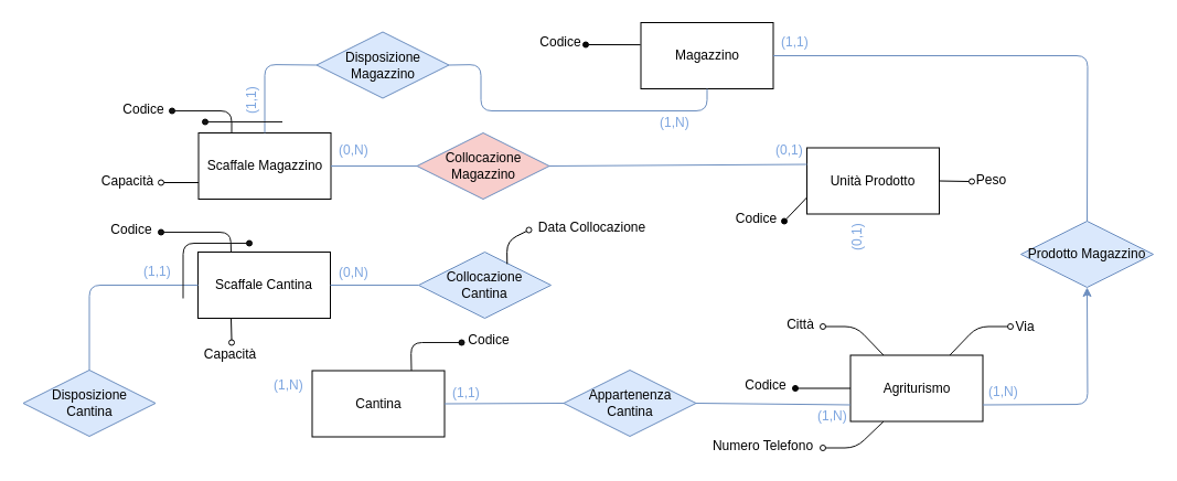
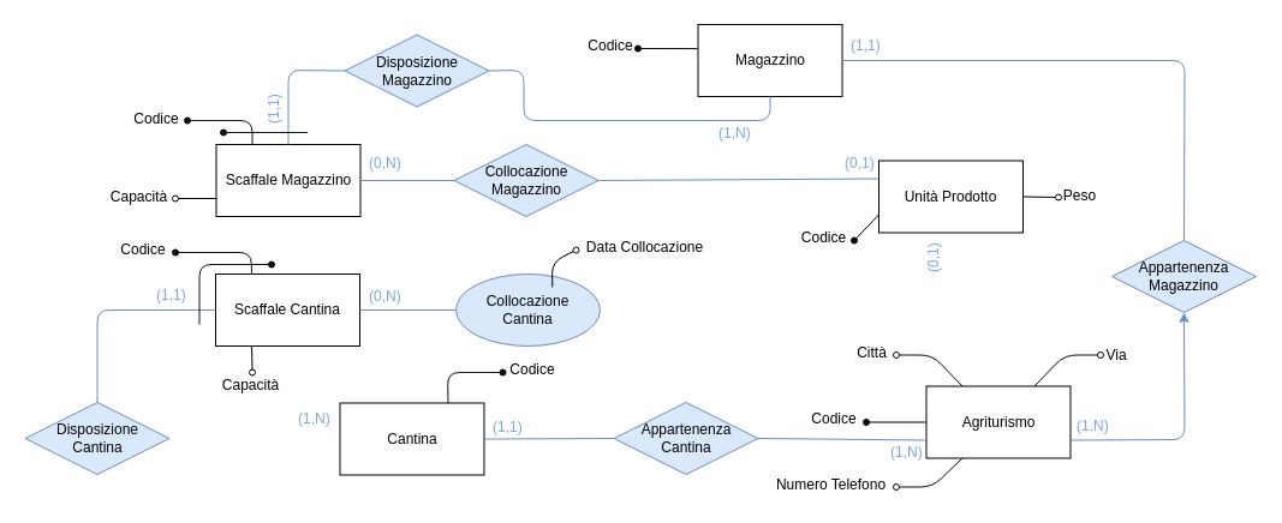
  <mxCell id="0" />
  <mxCell id="1" parent="0" />
  <mxCell id="2" value="Agriturismo" style="rounded=0;whiteSpace=wrap;html=1;" parent="1" vertex="1"><mxGeometry x="770.5" y="321.5" width="120" height="60" as="geometry" /></mxCell>
  <mxCell id="3" value="Magazzino" style="rounded=0;whiteSpace=wrap;html=1;" parent="1" vertex="1"><mxGeometry x="580.5" y="20" width="120" height="60" as="geometry" /></mxCell>
  <mxCell id="4" value="Scaffale Cantina" style="rounded=0;whiteSpace=wrap;html=1;" parent="1" vertex="1"><mxGeometry x="179" y="228" width="120" height="60" as="geometry" /></mxCell>
- <mxCell id="5" value="Collocazione &lt;br&gt;Cantina" style="rhombus;whiteSpace=wrap;html=1;fillColor=#dae8fc;strokeColor=#6c8ebf;" parent="1" vertex="1"><mxGeometry x="379" y="228" width="120" height="60" as="geometry" /></mxCell>
+ <mxCell id="5" value="Collocazione &lt;br&gt;Cantina" style="ellipse;whiteSpace=wrap;html=1;fillColor=#dae8fc;strokeColor=#6c8ebf;" parent="1" vertex="1"><mxGeometry x="379" y="228" width="120" height="60" as="geometry" /></mxCell>
  <mxCell id="6" value="" style="endArrow=none;html=1;fillColor=#dae8fc;strokeColor=#6c8ebf;exitX=0;exitY=0.5;exitDx=0;exitDy=0;" parent="1" source="5" edge="1"><mxGeometry width="50" height="50" relative="1" as="geometry"><mxPoint x="378" y="258" as="sourcePoint" /><mxPoint x="299" y="258" as="targetPoint" /></mxGeometry></mxCell>
- <mxCell id="7" value="Collocazione Magazzino" style="rhombus;whiteSpace=wrap;html=1;fillColor=#f8cecc;strokeColor=#6c8ebf;" parent="1" vertex="1"><mxGeometry x="377.5" y="120" width="120" height="60" as="geometry" /></mxCell>
+ <mxCell id="7" value="Collocazione Magazzino" style="rhombus;whiteSpace=wrap;html=1;fillColor=#dae8fc;strokeColor=#6c8ebf;" parent="1" vertex="1"><mxGeometry x="377.5" y="120" width="120" height="60" as="geometry" /></mxCell>
  <mxCell id="8" value="" style="endArrow=none;html=1;exitX=0.669;exitY=0.181;exitDx=0;exitDy=0;exitPerimeter=0;" parent="1" source="5" target="9" edge="1"><mxGeometry width="50" height="50" relative="1" as="geometry"><mxPoint x="459" y="268" as="sourcePoint" /><mxPoint x="479" y="208" as="targetPoint" /><Array as="points"><mxPoint x="459" y="218" /></Array></mxGeometry></mxCell>
  <mxCell id="9" value="" style="ellipse;whiteSpace=wrap;html=1;aspect=fixed;rounded=0;strokeColor=#080808;fillColor=none;gradientColor=none;" parent="1" vertex="1"><mxGeometry x="476.5" y="205.5" width="5" height="5" as="geometry" /></mxCell>
  <mxCell id="10" value="" style="endArrow=none;html=1;entryX=-0.003;entryY=0.335;entryDx=0;entryDy=0;entryPerimeter=0;" parent="1" source="11" target="3" edge="1"><mxGeometry width="50" height="50" relative="1" as="geometry"><mxPoint x="530.5" y="40" as="sourcePoint" /><mxPoint x="580.5" y="20" as="targetPoint" /></mxGeometry></mxCell>
  <mxCell id="11" value="" style="ellipse;whiteSpace=wrap;html=1;aspect=fixed;fillColor=#080808;" parent="1" vertex="1"><mxGeometry x="528" y="37.5" width="5" height="5" as="geometry" /></mxCell>
  <mxCell id="12" value="Codice" style="text;html=1;strokeColor=none;fillColor=none;align=center;verticalAlign=middle;whiteSpace=wrap;rounded=0;" parent="1" vertex="1"><mxGeometry x="488" y="28" width="40" height="20" as="geometry" /></mxCell>
  <mxCell id="13" value="Data Collocazione" style="text;html=1;strokeColor=none;fillColor=none;align=center;verticalAlign=middle;whiteSpace=wrap;rounded=0;" parent="1" vertex="1"><mxGeometry x="484" y="196" width="105" height="20" as="geometry" /></mxCell>
  <mxCell id="14" value="" style="endArrow=none;html=1;entryX=0;entryY=0.5;entryDx=0;entryDy=0;" parent="1" source="15" target="2" edge="1"><mxGeometry width="50" height="50" relative="1" as="geometry"><mxPoint x="720.5" y="351.5" as="sourcePoint" /><mxPoint x="760.5" y="331.5" as="targetPoint" /></mxGeometry></mxCell>
  <mxCell id="15" value="" style="ellipse;whiteSpace=wrap;html=1;aspect=fixed;fillColor=#080808;" parent="1" vertex="1"><mxGeometry x="718" y="349" width="5" height="5" as="geometry" /></mxCell>
  <mxCell id="16" value="Codice" style="text;html=1;strokeColor=none;fillColor=none;align=center;verticalAlign=middle;whiteSpace=wrap;rounded=0;" parent="1" vertex="1"><mxGeometry x="674" y="339" width="40" height="20" as="geometry" /></mxCell>
  <mxCell id="17" value="" style="endArrow=none;html=1;strokeColor=#0F0F0F;strokeWidth=1;exitX=0.25;exitY=0;exitDx=0;exitDy=0;" parent="1" source="2" target="24" edge="1"><mxGeometry width="50" height="50" relative="1" as="geometry"><mxPoint x="785.5" y="315.5" as="sourcePoint" /><mxPoint x="745.5" y="295.5" as="targetPoint" /><Array as="points"><mxPoint x="775.5" y="295.5" /></Array></mxGeometry></mxCell>
  <mxCell id="18" value="&lt;font style=&quot;font-size: 12px&quot;&gt;Città&lt;/font&gt;" style="text;html=1;strokeColor=none;fillColor=none;align=center;verticalAlign=middle;whiteSpace=wrap;rounded=0;" parent="1" vertex="1"><mxGeometry x="703" y="284" width="45" height="20" as="geometry" /></mxCell>
  <mxCell id="19" value="" style="endArrow=none;html=1;strokeColor=#0F0F0F;strokeWidth=1;exitX=0.75;exitY=0;exitDx=0;exitDy=0;" parent="1" source="2" target="25" edge="1"><mxGeometry width="50" height="50" relative="1" as="geometry"><mxPoint x="855.5" y="335.5" as="sourcePoint" /><mxPoint x="915.5" y="295.5" as="targetPoint" /><Array as="points"><mxPoint x="885.5" y="295.5" /></Array></mxGeometry></mxCell>
  <mxCell id="20" value="Via" style="text;html=1;strokeColor=none;fillColor=none;align=center;verticalAlign=middle;whiteSpace=wrap;rounded=0;" parent="1" vertex="1"><mxGeometry x="909" y="285.5" width="40" height="20" as="geometry" /></mxCell>
  <mxCell id="21" value="" style="endArrow=none;html=1;strokeColor=#0F0F0F;strokeWidth=1;entryX=0.25;entryY=1;entryDx=0;entryDy=0;" parent="1" source="22" target="2" edge="1"><mxGeometry width="50" height="50" relative="1" as="geometry"><mxPoint x="745.5" y="405.5" as="sourcePoint" /><mxPoint x="905.5" y="395.5" as="targetPoint" /><Array as="points"><mxPoint x="775.5" y="405.5" /></Array></mxGeometry></mxCell>
  <mxCell id="22" value="" style="ellipse;whiteSpace=wrap;html=1;aspect=fixed;strokeColor=#080808;fillColor=#FFFFFF;" parent="1" vertex="1"><mxGeometry x="743" y="403" width="5" height="5" as="geometry" /></mxCell>
  <mxCell id="23" value="&lt;font style=&quot;font-size: 12px&quot;&gt;Numero Telefono&lt;/font&gt;" style="text;html=1;strokeColor=none;fillColor=none;align=center;verticalAlign=middle;whiteSpace=wrap;rounded=0;" parent="1" vertex="1"><mxGeometry x="640.5" y="393.5" width="101" height="20" as="geometry" /></mxCell>
  <mxCell id="24" value="" style="ellipse;whiteSpace=wrap;html=1;aspect=fixed;strokeColor=#080808;fillColor=#FFFFFF;" parent="1" vertex="1"><mxGeometry x="743" y="293" width="5" height="5" as="geometry" /></mxCell>
  <mxCell id="25" value="" style="ellipse;whiteSpace=wrap;html=1;aspect=fixed;strokeColor=#080808;fillColor=#FFFFFF;" parent="1" vertex="1"><mxGeometry x="913" y="293" width="5" height="5" as="geometry" /></mxCell>
  <mxCell id="26" value="Cantina" style="rounded=0;whiteSpace=wrap;html=1;" parent="1" vertex="1"><mxGeometry x="282.5" y="335.5" width="120" height="60" as="geometry" /></mxCell>
  <mxCell id="27" value="Disposizione &lt;br&gt;Cantina" style="rhombus;whiteSpace=wrap;html=1;strokeColor=#6c8ebf;fillColor=#dae8fc;" parent="1" vertex="1"><mxGeometry x="20.5" y="335" width="120" height="60" as="geometry" /></mxCell>
  <mxCell id="28" value="" style="endArrow=none;html=1;strokeColor=#6c8ebf;entryX=0;entryY=0.5;entryDx=0;entryDy=0;exitX=0.5;exitY=0;exitDx=0;exitDy=0;gradientColor=#7ea6e0;fillColor=#dae8fc;" parent="1" source="27" target="4" edge="1"><mxGeometry width="50" height="50" relative="1" as="geometry"><mxPoint x="65.5" y="270" as="sourcePoint" /><mxPoint x="115.5" y="220" as="targetPoint" /><Array as="points"><mxPoint x="80.5" y="258" /></Array></mxGeometry></mxCell>
  <mxCell id="29" value="" style="endArrow=none;html=1;strokeColor=#141414;entryX=0.75;entryY=0;entryDx=0;entryDy=0;" parent="1" source="30" target="26" edge="1"><mxGeometry width="50" height="50" relative="1" as="geometry"><mxPoint x="418" y="310" as="sourcePoint" /><mxPoint x="288" y="420" as="targetPoint" /><Array as="points"><mxPoint x="372" y="310" /></Array></mxGeometry></mxCell>
  <mxCell id="30" value="" style="ellipse;whiteSpace=wrap;html=1;aspect=fixed;fillColor=#141414;" parent="1" vertex="1"><mxGeometry x="415.5" y="307.5" width="5" height="5" as="geometry" /></mxCell>
  <mxCell id="31" value="Codice" style="text;html=1;strokeColor=none;fillColor=none;align=center;verticalAlign=middle;whiteSpace=wrap;rounded=0;" parent="1" vertex="1"><mxGeometry x="423" y="298" width="40" height="20" as="geometry" /></mxCell>
  <mxCell id="32" value="" style="endArrow=none;html=1;strokeColor=#141414;entryX=0.25;entryY=0;entryDx=0;entryDy=0;" parent="1" source="33" target="4" edge="1"><mxGeometry width="50" height="50" relative="1" as="geometry"><mxPoint x="145.5" y="210" as="sourcePoint" /><mxPoint x="165.5" y="170" as="targetPoint" /><Array as="points"><mxPoint x="208.5" y="210" /></Array></mxGeometry></mxCell>
  <mxCell id="33" value="" style="ellipse;whiteSpace=wrap;html=1;aspect=fixed;fillColor=#141414;" parent="1" vertex="1"><mxGeometry x="143" y="207.5" width="5" height="5" as="geometry" /></mxCell>
  <mxCell id="34" value="Codice" style="text;html=1;strokeColor=none;fillColor=none;align=center;verticalAlign=middle;whiteSpace=wrap;rounded=0;" parent="1" vertex="1"><mxGeometry x="98.5" y="198" width="40" height="20" as="geometry" /></mxCell>
  <mxCell id="35" value="" style="endArrow=none;html=1;strokeColor=#141414;" parent="1" target="36" edge="1"><mxGeometry width="50" height="50" relative="1" as="geometry"><mxPoint x="165.5" y="270" as="sourcePoint" /><mxPoint x="225.5" y="220" as="targetPoint" /><Array as="points"><mxPoint x="165.5" y="220" /></Array></mxGeometry></mxCell>
  <mxCell id="36" value="" style="ellipse;whiteSpace=wrap;html=1;aspect=fixed;fillColor=#141414;" parent="1" vertex="1"><mxGeometry x="223" y="217.5" width="5" height="5" as="geometry" /></mxCell>
  <mxCell id="37" value="Scaffale Magazzino" style="rounded=0;whiteSpace=wrap;html=1;fillColor=#FFFFFF;" parent="1" vertex="1"><mxGeometry x="179.5" y="120" width="120" height="60" as="geometry" /></mxCell>
  <mxCell id="38" value="" style="endArrow=none;html=1;strokeColor=#6c8ebf;exitX=1;exitY=0.5;exitDx=0;exitDy=0;entryX=0;entryY=0.5;entryDx=0;entryDy=0;gradientColor=#7ea6e0;fillColor=#dae8fc;" parent="1" source="37" target="7" edge="1"><mxGeometry width="50" height="50" relative="1" as="geometry"><mxPoint x="315.5" y="160" as="sourcePoint" /><mxPoint x="365.5" y="110" as="targetPoint" /></mxGeometry></mxCell>
  <mxCell id="39" value="Disposizione Magazzino" style="rhombus;whiteSpace=wrap;html=1;fillColor=#dae8fc;strokeColor=#6c8ebf;" parent="1" vertex="1"><mxGeometry x="286.5" y="28.5" width="120" height="60" as="geometry" /></mxCell>
  <mxCell id="40" value="" style="endArrow=none;html=1;strokeColor=#6c8ebf;exitX=0.5;exitY=0;exitDx=0;exitDy=0;entryX=0;entryY=0.5;entryDx=0;entryDy=0;gradientColor=#7ea6e0;fillColor=#dae8fc;" parent="1" source="37" target="39" edge="1"><mxGeometry width="50" height="50" relative="1" as="geometry"><mxPoint x="205.5" y="100" as="sourcePoint" /><mxPoint x="255.5" y="50" as="targetPoint" /><Array as="points"><mxPoint x="239.5" y="58" /></Array></mxGeometry></mxCell>
  <mxCell id="41" value="" style="endArrow=none;html=1;strokeColor=#6c8ebf;exitX=1;exitY=0.5;exitDx=0;exitDy=0;entryX=0.5;entryY=1;entryDx=0;entryDy=0;gradientColor=#7ea6e0;fillColor=#dae8fc;" parent="1" source="39" target="3" edge="1"><mxGeometry width="50" height="50" relative="1" as="geometry"><mxPoint x="515.5" y="130" as="sourcePoint" /><mxPoint x="565.5" y="80" as="targetPoint" /><Array as="points"><mxPoint x="435.5" y="58" /><mxPoint x="435.5" y="100" /><mxPoint x="640.5" y="100" /></Array></mxGeometry></mxCell>
  <mxCell id="42" value="" style="endArrow=none;html=1;strokeColor=#141414;entryX=0.25;entryY=0;entryDx=0;entryDy=0;" parent="1" source="44" target="37" edge="1"><mxGeometry width="50" height="50" relative="1" as="geometry"><mxPoint x="155.5" y="100" as="sourcePoint" /><mxPoint x="175.5" y="40" as="targetPoint" /><Array as="points"><mxPoint x="209.5" y="100" /></Array></mxGeometry></mxCell>
  <mxCell id="43" value="Codice" style="text;html=1;strokeColor=none;fillColor=none;align=center;verticalAlign=middle;whiteSpace=wrap;rounded=0;" parent="1" vertex="1"><mxGeometry x="109.5" y="89" width="40" height="20" as="geometry" /></mxCell>
  <mxCell id="44" value="" style="ellipse;whiteSpace=wrap;html=1;aspect=fixed;fillColor=#141414;" parent="1" vertex="1"><mxGeometry x="153" y="97.5" width="5" height="5" as="geometry" /></mxCell>
  <mxCell id="45" value="" style="endArrow=none;html=1;strokeColor=#141414;" parent="1" source="46" edge="1"><mxGeometry width="50" height="50" relative="1" as="geometry"><mxPoint x="185.5" y="110" as="sourcePoint" /><mxPoint x="255.5" y="110" as="targetPoint" /></mxGeometry></mxCell>
  <mxCell id="46" value="" style="ellipse;whiteSpace=wrap;html=1;aspect=fixed;fillColor=#141414;" parent="1" vertex="1"><mxGeometry x="183" y="107.5" width="5" height="5" as="geometry" /></mxCell>
  <mxCell id="47" value="(1,N)" style="text;html=1;resizable=0;points=[];autosize=1;align=left;verticalAlign=top;spacingTop=-4;fontColor=#7EA6E0;rotation=0;" parent="1" vertex="1"><mxGeometry x="246" y="339" width="40" height="20" as="geometry" /></mxCell>
  <mxCell id="48" value="(1,1)" style="text;html=1;resizable=0;points=[];autosize=1;align=left;verticalAlign=top;spacingTop=-4;fontColor=#7EA6E0;rotation=0;" parent="1" vertex="1"><mxGeometry x="128" y="235.5" width="40" height="20" as="geometry" /></mxCell>
  <mxCell id="49" value="(0,N)" style="text;html=1;resizable=0;points=[];autosize=1;align=left;verticalAlign=top;spacingTop=-4;fontColor=#7EA6E0;rotation=0;" parent="1" vertex="1"><mxGeometry x="305" y="237" width="40" height="20" as="geometry" /></mxCell>
  <mxCell id="50" value="(0,N)" style="text;html=1;resizable=0;points=[];autosize=1;align=left;verticalAlign=top;spacingTop=-4;fontColor=#7EA6E0;rotation=0;" parent="1" vertex="1"><mxGeometry x="304.5" y="125.5" width="40" height="20" as="geometry" /></mxCell>
  <mxCell id="51" value="(1,N)" style="text;html=1;resizable=0;points=[];autosize=1;align=left;verticalAlign=top;spacingTop=-4;fontColor=#7EA6E0;rotation=0;" parent="1" vertex="1"><mxGeometry x="595.5" y="100.5" width="40" height="20" as="geometry" /></mxCell>
  <mxCell id="52" value="(1,1)" style="text;html=1;resizable=0;points=[];autosize=1;align=left;verticalAlign=top;spacingTop=-4;fontColor=#7EA6E0;rotation=-90;" parent="1" vertex="1"><mxGeometry x="208" y="75" width="40" height="20" as="geometry" /></mxCell>
- <mxCell id="53" value="Prodotto Magazzino" style="rhombus;whiteSpace=wrap;html=1;fillColor=#dae8fc;strokeColor=#6c8ebf;" parent="1" vertex="1"><mxGeometry x="925" y="200" width="120" height="60" as="geometry" /></mxCell>
+ <mxCell id="53" value="Appartenenza Magazzino" style="rhombus;whiteSpace=wrap;html=1;fillColor=#dae8fc;strokeColor=#6c8ebf;" parent="1" vertex="1"><mxGeometry x="925" y="200" width="120" height="60" as="geometry" /></mxCell>
  <mxCell id="54" value="&lt;font color=&quot;#7ea6e0&quot;&gt;(1,1)&lt;/font&gt;" style="text;html=1;resizable=0;points=[];autosize=1;align=left;verticalAlign=top;spacingTop=-4;fontColor=#FFD966;rotation=0;" parent="1" vertex="1"><mxGeometry x="705.5" y="27.5" width="40" height="20" as="geometry" /></mxCell>
  <mxCell id="55" value="Appartenenza Cantina" style="rhombus;whiteSpace=wrap;html=1;fillColor=#dae8fc;strokeColor=#6c8ebf;" parent="1" vertex="1"><mxGeometry x="510.5" y="335" width="120" height="60" as="geometry" /></mxCell>
  <mxCell id="56" value="" style="endArrow=none;html=1;exitX=0;exitY=0.75;exitDx=0;exitDy=0;" parent="1" source="37" target="57" edge="1"><mxGeometry width="50" height="50" relative="1" as="geometry"><mxPoint x="315.5" y="220" as="sourcePoint" /><mxPoint x="145.5" y="165" as="targetPoint" /></mxGeometry></mxCell>
  <mxCell id="57" value="" style="ellipse;whiteSpace=wrap;html=1;aspect=fixed;" parent="1" vertex="1"><mxGeometry x="143" y="162.5" width="5" height="5" as="geometry" /></mxCell>
  <mxCell id="58" value="&lt;font style=&quot;font-size: 12px&quot;&gt;Capacità&lt;/font&gt;" style="text;html=1;strokeColor=none;fillColor=none;align=center;verticalAlign=middle;whiteSpace=wrap;rounded=0;" parent="1" vertex="1"><mxGeometry x="93" y="153.5" width="45" height="20" as="geometry" /></mxCell>
  <mxCell id="59" value="" style="endArrow=none;html=1;entryX=0.25;entryY=1;entryDx=0;entryDy=0;" parent="1" source="60" target="4" edge="1"><mxGeometry width="50" height="50" relative="1" as="geometry"><mxPoint x="209.5" y="310" as="sourcePoint" /><mxPoint x="305.5" y="310" as="targetPoint" /></mxGeometry></mxCell>
  <mxCell id="60" value="" style="ellipse;whiteSpace=wrap;html=1;aspect=fixed;" parent="1" vertex="1"><mxGeometry x="207" y="307.5" width="5" height="5" as="geometry" /></mxCell>
  <mxCell id="61" value="&lt;font style=&quot;font-size: 12px&quot;&gt;Capacità&lt;/font&gt;" style="text;html=1;strokeColor=none;fillColor=none;align=center;verticalAlign=middle;whiteSpace=wrap;rounded=0;" parent="1" vertex="1"><mxGeometry x="185.5" y="310.5" width="45" height="20" as="geometry" /></mxCell>
  <mxCell id="62" value="Unità Prodotto" style="rounded=0;whiteSpace=wrap;html=1;" parent="1" vertex="1"><mxGeometry x="731" y="133.5" width="120" height="60" as="geometry" /></mxCell>
  <mxCell id="63" value="&lt;font style=&quot;font-size: 12px&quot;&gt;Peso&lt;/font&gt;" style="text;html=1;strokeColor=none;fillColor=none;align=center;verticalAlign=middle;whiteSpace=wrap;rounded=0;" parent="1" vertex="1"><mxGeometry x="876" y="152.5" width="45" height="20" as="geometry" /></mxCell>
  <mxCell id="64" value="" style="endArrow=none;html=1;exitX=1;exitY=0.5;exitDx=0;exitDy=0;entryX=0;entryY=0.25;entryDx=0;entryDy=0;fillColor=#dae8fc;strokeColor=#6c8ebf;" parent="1" source="7" target="62" edge="1"><mxGeometry width="50" height="50" relative="1" as="geometry"><mxPoint x="725.5" y="170" as="sourcePoint" /><mxPoint x="915.5" y="100" as="targetPoint" /></mxGeometry></mxCell>
  <mxCell id="65" value="" style="endArrow=none;html=1;exitX=1;exitY=0.5;exitDx=0;exitDy=0;" parent="1" source="62" target="66" edge="1"><mxGeometry width="50" height="50" relative="1" as="geometry"><mxPoint x="1050.5" y="230" as="sourcePoint" /><mxPoint x="880.5" y="164" as="targetPoint" /></mxGeometry></mxCell>
  <mxCell id="66" value="" style="ellipse;whiteSpace=wrap;html=1;aspect=fixed;" parent="1" vertex="1"><mxGeometry x="878" y="161.5" width="5" height="5" as="geometry" /></mxCell>
  <mxCell id="67" value="" style="endArrow=none;html=1;entryX=0;entryY=0.75;entryDx=0;entryDy=0;" parent="1" source="68" target="62" edge="1"><mxGeometry width="50" height="50" relative="1" as="geometry"><mxPoint x="710.5" y="200" as="sourcePoint" /><mxPoint x="740.5" y="230" as="targetPoint" /></mxGeometry></mxCell>
  <mxCell id="68" value="" style="ellipse;whiteSpace=wrap;html=1;aspect=fixed;fillColor=#000000;" parent="1" vertex="1"><mxGeometry x="708" y="197.5" width="5" height="5" as="geometry" /></mxCell>
  <mxCell id="69" value="&lt;font style=&quot;font-size: 12px&quot;&gt;Codice&lt;/font&gt;" style="text;html=1;strokeColor=none;fillColor=none;align=center;verticalAlign=middle;whiteSpace=wrap;rounded=0;" parent="1" vertex="1"><mxGeometry x="662.5" y="188" width="45" height="20" as="geometry" /></mxCell>
  <mxCell id="70" value="(0,1)" style="text;html=1;resizable=0;points=[];autosize=1;align=left;verticalAlign=top;spacingTop=-4;fontColor=#7EA6E0;rotation=0;" parent="1" vertex="1"><mxGeometry x="700.5" y="125.5" width="40" height="20" as="geometry" /></mxCell>
  <mxCell id="71" value="(0,1)" style="text;html=1;resizable=0;points=[];autosize=1;align=left;verticalAlign=top;spacingTop=-4;fontColor=#7EA6E0;rotation=-90;" parent="1" vertex="1"><mxGeometry x="756.5" y="199.5" width="40" height="20" as="geometry" /></mxCell>
  <mxCell id="72" value="&lt;font color=&quot;#7ea6e0&quot;&gt;(1,N)&lt;/font&gt;" style="text;html=1;resizable=0;points=[];autosize=1;align=left;verticalAlign=top;spacingTop=-4;rotation=0;" parent="1" vertex="1"><mxGeometry x="738.5" y="366.5" width="40" height="20" as="geometry" /></mxCell>
  <mxCell id="73" value="" style="endArrow=none;html=1;exitX=1;exitY=0.5;exitDx=0;exitDy=0;entryX=0;entryY=0.5;entryDx=0;entryDy=0;fillColor=#dae8fc;strokeColor=#6c8ebf;" parent="1" source="26" target="55" edge="1"><mxGeometry width="50" height="50" relative="1" as="geometry"><mxPoint x="685.5" y="280" as="sourcePoint" /><mxPoint x="735.5" y="230" as="targetPoint" /></mxGeometry></mxCell>
  <mxCell id="74" value="" style="endArrow=none;html=1;exitX=1;exitY=0.5;exitDx=0;exitDy=0;entryX=0;entryY=0.75;entryDx=0;entryDy=0;fillColor=#dae8fc;strokeColor=#6c8ebf;" parent="1" source="55" target="2" edge="1"><mxGeometry width="50" height="50" relative="1" as="geometry"><mxPoint x="676.5" y="366" as="sourcePoint" /><mxPoint x="740.5" y="270" as="targetPoint" /></mxGeometry></mxCell>
  <mxCell id="75" value="(1,1)" style="text;html=1;resizable=0;points=[];autosize=1;align=left;verticalAlign=top;spacingTop=-4;fontColor=#7EA6E0;rotation=0;" parent="1" vertex="1"><mxGeometry x="407.5" y="346" width="40" height="20" as="geometry" /></mxCell>
  <mxCell id="76" value="" style="endArrow=none;html=1;entryX=0.5;entryY=0;entryDx=0;entryDy=0;fillColor=#dae8fc;strokeColor=#6c8ebf;exitX=1;exitY=0.5;exitDx=0;exitDy=0;" parent="1" source="3" target="53" edge="1"><mxGeometry width="50" height="50" relative="1" as="geometry"><mxPoint x="696.5" y="50" as="sourcePoint" /><mxPoint x="1090.5" y="10" as="targetPoint" /><Array as="points"><mxPoint x="985.5" y="50" /></Array></mxGeometry></mxCell>
  <mxCell id="77" value="" style="endArrow=classic;html=1;entryX=0.5;entryY=1;entryDx=0;entryDy=0;exitX=1;exitY=0.75;exitDx=0;exitDy=0;fillColor=#dae8fc;strokeColor=#6c8ebf;" parent="1" source="2" target="53" edge="1"><mxGeometry width="50" height="50" relative="1" as="geometry"><mxPoint x="1030.5" y="390" as="sourcePoint" /><mxPoint x="1080.5" y="340" as="targetPoint" /><Array as="points"><mxPoint x="985.5" y="366" /></Array></mxGeometry></mxCell>
  <mxCell id="78" value="&lt;font color=&quot;#7ea6e0&quot;&gt;(1,N)&lt;/font&gt;" style="text;html=1;resizable=0;points=[];autosize=1;align=left;verticalAlign=top;spacingTop=-4;rotation=0;" parent="1" vertex="1"><mxGeometry x="893.5" y="345" width="40" height="20" as="geometry" /></mxCell>
